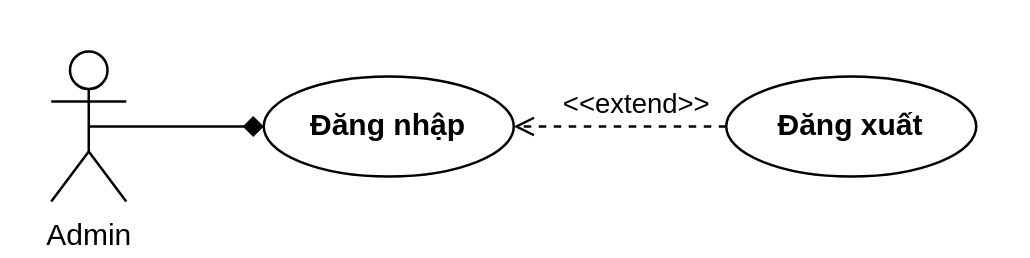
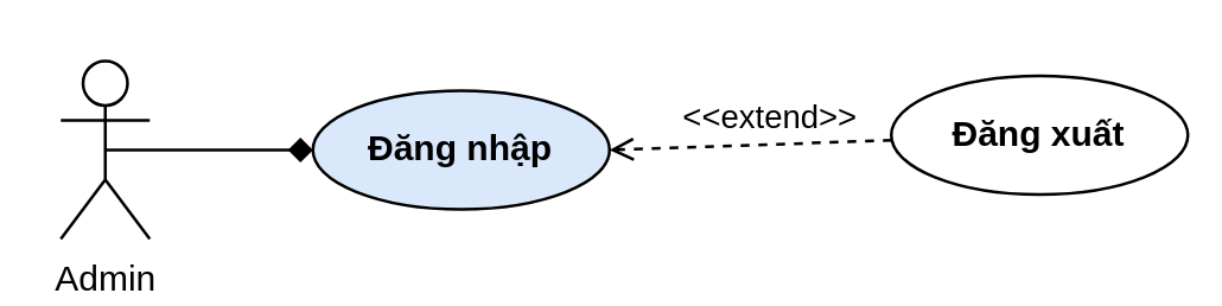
  <mxCell id="0" />
  <mxCell id="1" parent="0" />
  <mxCell id="2" value="Admin" style="shape=umlActor;verticalLabelPosition=bottom;verticalAlign=top;html=1;outlineConnect=0;" vertex="1" parent="1"><mxGeometry x="20" y="20" width="30" height="60" as="geometry" /></mxCell>
- <mxCell id="3" value="Đăng nhập" style="ellipse;whiteSpace=wrap;html=1;fontStyle=1" vertex="1" parent="1"><mxGeometry x="105" y="30" width="100" height="40" as="geometry" /></mxCell>
- <mxCell id="4" value="&lt;span style=&quot;color: rgb(0, 0, 0); font-weight: 700;&quot;&gt;Đăng xuất&lt;/span&gt;" style="ellipse;whiteSpace=wrap;html=1;" vertex="1" parent="1"><mxGeometry x="290" y="30" width="100" height="40" as="geometry" /></mxCell>
+ <mxCell id="3" value="Đăng nhập" style="ellipse;whiteSpace=wrap;html=1;fontStyle=1;fillColor=#dae8fc;" vertex="1" parent="1"><mxGeometry x="105" y="30" width="100" height="40" as="geometry" /></mxCell>
+ <mxCell id="4" value="&lt;span style=&quot;color: rgb(0, 0, 0); font-weight: 700;&quot;&gt;Đăng xuất&lt;/span&gt;" style="ellipse;whiteSpace=wrap;html=1;" vertex="1" parent="1"><mxGeometry x="300" y="25" width="100" height="40" as="geometry" /></mxCell>
  <mxCell id="5" value="" style="endArrow=diamond;html=1;exitX=0.5;exitY=0.5;exitDx=0;exitDy=0;exitPerimeter=0;" edge="1" parent="1" source="2" target="3"><mxGeometry width="50" height="50" relative="1" as="geometry"><mxPoint x="60" y="45.169" as="sourcePoint" /><mxPoint x="175.4" y="8" as="targetPoint" /></mxGeometry></mxCell>
  <mxCell id="6" value="&amp;lt;&amp;lt;extend&amp;gt;&amp;gt;" style="html=1;verticalAlign=bottom;labelBackgroundColor=none;endArrow=open;endFill=0;dashed=1;entryX=1;entryY=0.5;entryDx=0;entryDy=0;" edge="1" parent="1" source="4" target="3"><mxGeometry x="-0.143" width="160" relative="1" as="geometry"><mxPoint x="130" y="60" as="sourcePoint" /><mxPoint x="290" y="60" as="targetPoint" /><mxPoint as="offset" /></mxGeometry></mxCell>
